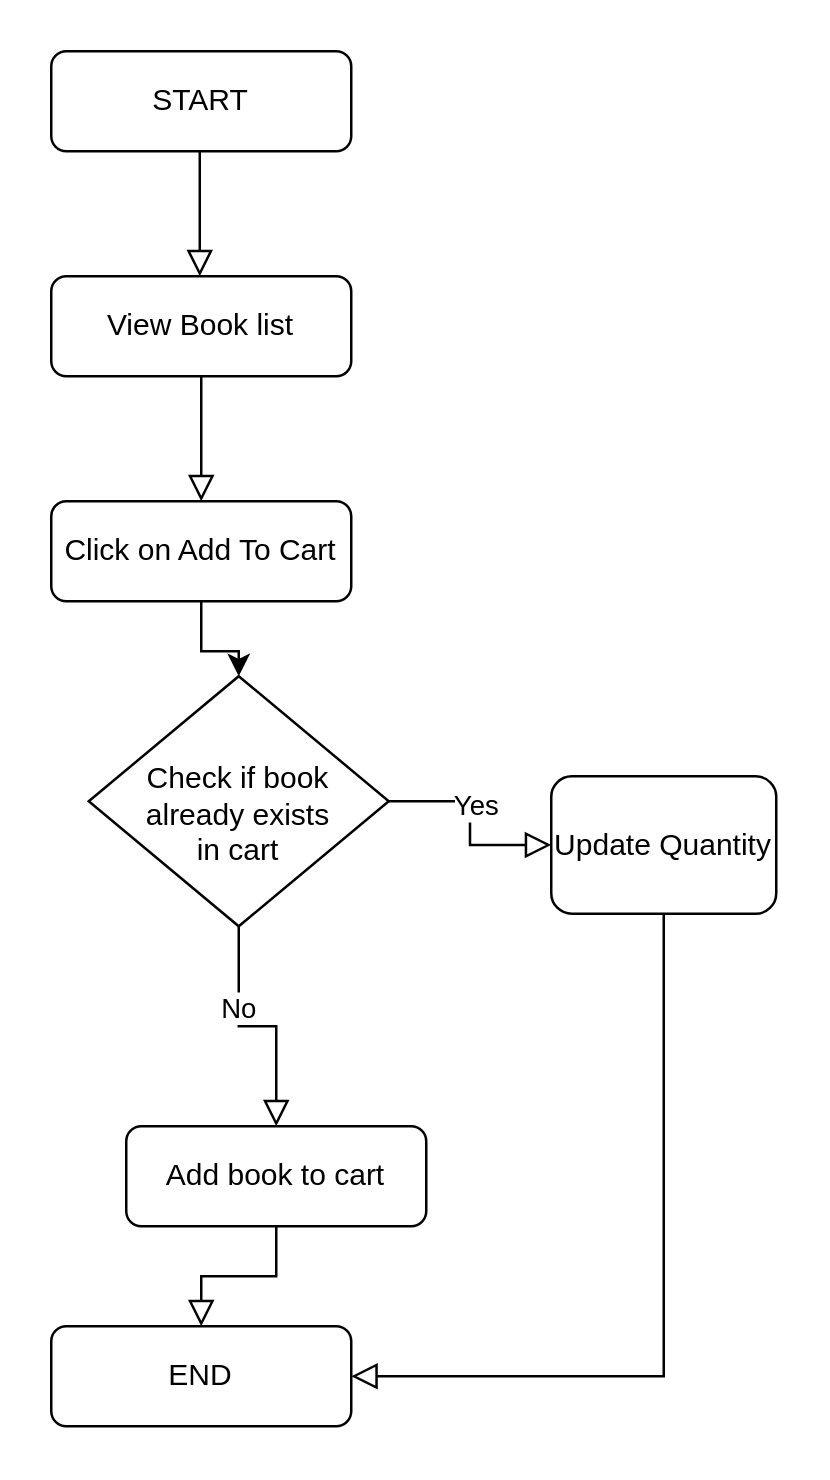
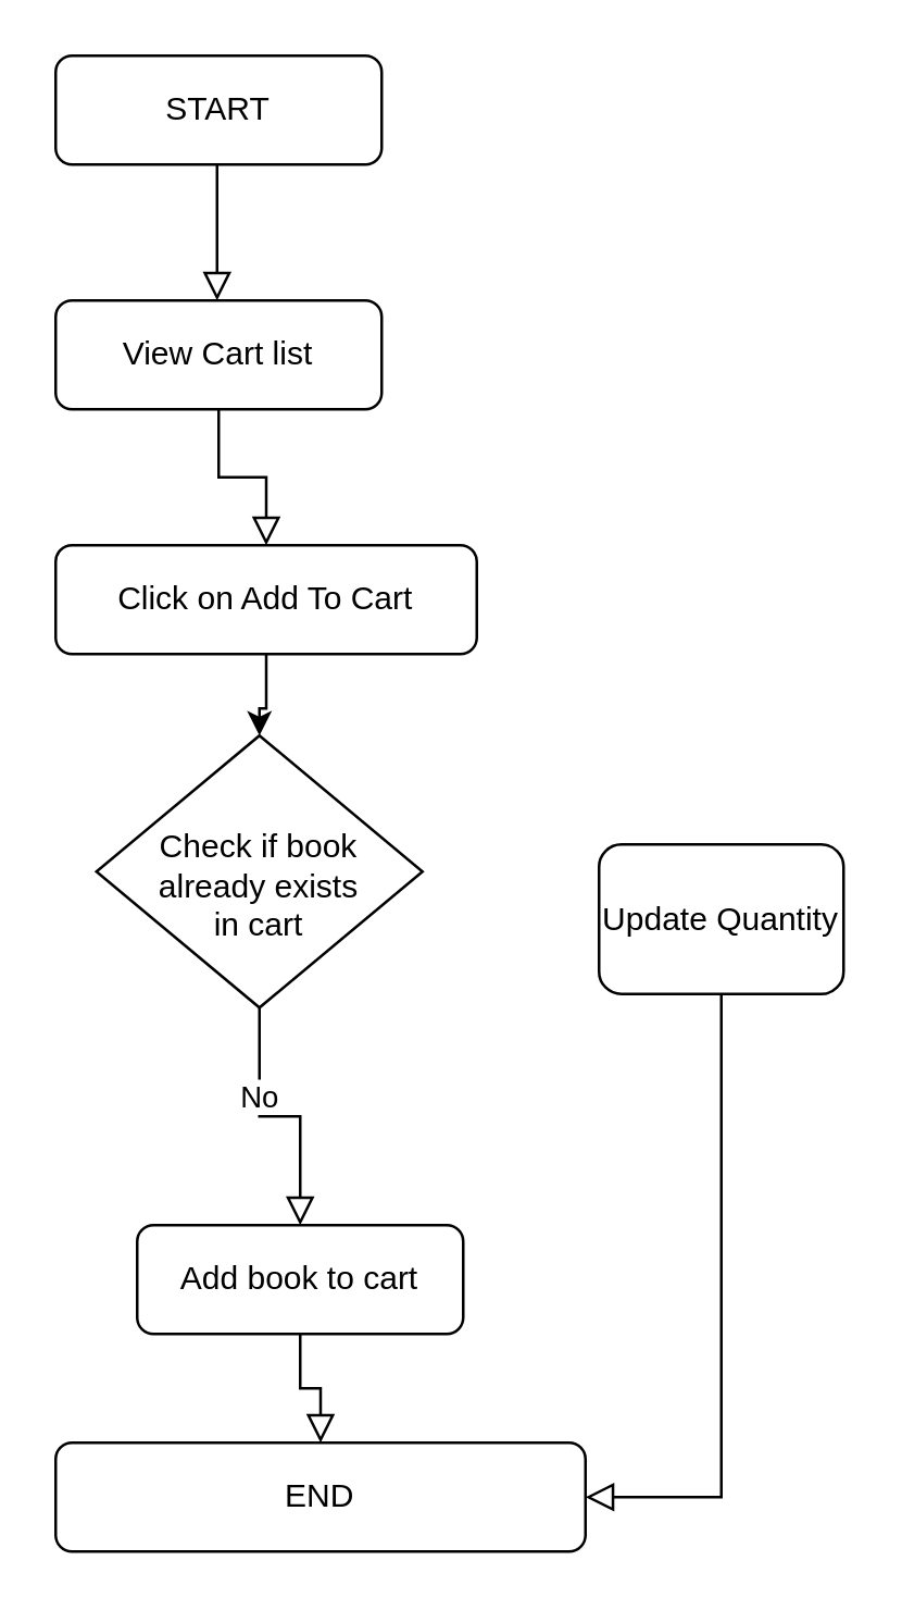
  <mxCell id="0" />
  <mxCell id="1" parent="0" />
- <mxCell id="2" value="View Book list" style="rounded=1;whiteSpace=wrap;html=1;fontSize=12;glass=0;strokeWidth=1;shadow=0;" parent="1" vertex="1"><mxGeometry x="20" y="110" width="120" height="40" as="geometry" /></mxCell>
+ <mxCell id="2" value="View Cart list" style="rounded=1;whiteSpace=wrap;html=1;fontSize=12;glass=0;strokeWidth=1;shadow=0;" parent="1" vertex="1"><mxGeometry x="20" y="110" width="120" height="40" as="geometry" /></mxCell>
  <mxCell id="3" value="START" style="rounded=1;whiteSpace=wrap;html=1;fontSize=12;glass=0;strokeWidth=1;shadow=0;" parent="1" vertex="1"><mxGeometry x="20" y="20" width="120" height="40" as="geometry" /></mxCell>
  <mxCell id="4" value="" style="rounded=0;html=1;jettySize=auto;orthogonalLoop=1;fontSize=11;endArrow=block;endFill=0;endSize=8;strokeWidth=1;shadow=0;labelBackgroundColor=none;edgeStyle=orthogonalEdgeStyle;" parent="1" edge="1"><mxGeometry relative="1" as="geometry"><mxPoint x="79.41" y="60" as="sourcePoint" /><mxPoint x="79.41" y="110" as="targetPoint" /></mxGeometry></mxCell>
  <mxCell id="5" value="Update Quantity" style="rounded=1;whiteSpace=wrap;html=1;fontSize=12;glass=0;strokeWidth=1;shadow=0;" parent="1" vertex="1"><mxGeometry x="220" y="310" width="90" height="55" as="geometry" /></mxCell>
- <mxCell id="6" value="END" style="rounded=1;whiteSpace=wrap;html=1;fontSize=12;glass=0;strokeWidth=1;shadow=0;" parent="1" vertex="1"><mxGeometry x="20" y="530" width="120" height="40" as="geometry" /></mxCell>
+ <mxCell id="6" value="END" style="rounded=1;whiteSpace=wrap;html=1;fontSize=12;glass=0;strokeWidth=1;shadow=0;" parent="1" vertex="1"><mxGeometry x="20" y="530" width="195" height="40" as="geometry" /></mxCell>
  <mxCell id="7" value="" style="rounded=0;html=1;jettySize=auto;orthogonalLoop=1;fontSize=11;endArrow=block;endFill=0;endSize=8;strokeWidth=1;shadow=0;labelBackgroundColor=none;edgeStyle=orthogonalEdgeStyle;exitX=0.5;exitY=1;exitDx=0;exitDy=0;entryX=0.5;entryY=0;entryDx=0;entryDy=0;" parent="1" source="17" target="6" edge="1"><mxGeometry relative="1" as="geometry"><mxPoint x="79.82" y="600" as="sourcePoint" /><mxPoint x="79.41" y="640" as="targetPoint" /></mxGeometry></mxCell>
  <mxCell id="8" value="&lt;br&gt;Check if book already exists&lt;br&gt;in cart" style="rhombus;whiteSpace=wrap;html=1;shadow=0;fontFamily=Helvetica;fontSize=12;align=center;strokeWidth=1;spacing=6;spacingTop=-4;" parent="1" vertex="1"><mxGeometry x="35" y="270" width="120" height="100" as="geometry" /></mxCell>
- <mxCell id="9" value="" style="rounded=0;html=1;jettySize=auto;orthogonalLoop=1;fontSize=11;endArrow=block;endFill=0;endSize=8;strokeWidth=1;shadow=0;labelBackgroundColor=none;edgeStyle=orthogonalEdgeStyle;exitX=1;exitY=0.5;exitDx=0;exitDy=0;entryX=0;entryY=0.5;entryDx=0;entryDy=0;" parent="1" source="8" target="5" edge="1"><mxGeometry x="0.333" y="20" relative="1" as="geometry"><mxPoint as="offset" /><mxPoint x="180" y="440" as="sourcePoint" /><mxPoint x="180" y="510" as="targetPoint" /></mxGeometry></mxCell>
- <mxCell id="10" value="Yes" style="edgeLabel;html=1;align=center;verticalAlign=middle;resizable=0;points=[];" parent="9" vertex="1" connectable="0"><mxGeometry x="-0.32" y="-2" relative="1" as="geometry"><mxPoint x="6" y="-1" as="offset" /></mxGeometry></mxCell>
  <mxCell id="11" value="" style="rounded=0;html=1;jettySize=auto;orthogonalLoop=1;fontSize=11;endArrow=block;endFill=0;endSize=8;strokeWidth=1;shadow=0;labelBackgroundColor=none;edgeStyle=orthogonalEdgeStyle;" parent="1" source="2" target="13" edge="1"><mxGeometry relative="1" as="geometry"><mxPoint x="80" y="150" as="sourcePoint" /><mxPoint x="80" y="270" as="targetPoint" /></mxGeometry></mxCell>
  <mxCell id="12" style="edgeStyle=orthogonalEdgeStyle;rounded=0;orthogonalLoop=1;jettySize=auto;html=1;entryX=0.5;entryY=0;entryDx=0;entryDy=0;" parent="1" source="13" target="8" edge="1"><mxGeometry relative="1" as="geometry" /></mxCell>
- <mxCell id="13" value="Click on Add To Cart" style="rounded=1;whiteSpace=wrap;html=1;fontSize=12;glass=0;strokeWidth=1;shadow=0;" parent="1" vertex="1"><mxGeometry x="20" y="200" width="120" height="40" as="geometry" /></mxCell>
+ <mxCell id="13" value="Click on Add To Cart" style="rounded=1;whiteSpace=wrap;html=1;fontSize=12;glass=0;strokeWidth=1;shadow=0;" parent="1" vertex="1"><mxGeometry x="20" y="200" width="155" height="40" as="geometry" /></mxCell>
  <mxCell id="14" value="" style="rounded=0;html=1;jettySize=auto;orthogonalLoop=1;fontSize=11;endArrow=block;endFill=0;endSize=8;strokeWidth=1;shadow=0;labelBackgroundColor=none;edgeStyle=orthogonalEdgeStyle;exitX=0.5;exitY=1;exitDx=0;exitDy=0;entryX=1;entryY=0.5;entryDx=0;entryDy=0;" parent="1" source="5" target="6" edge="1"><mxGeometry relative="1" as="geometry"><mxPoint x="319.71" y="470" as="sourcePoint" /><mxPoint x="320" y="520" as="targetPoint" /></mxGeometry></mxCell>
  <mxCell id="15" value="" style="rounded=0;html=1;jettySize=auto;orthogonalLoop=1;fontSize=11;endArrow=block;endFill=0;endSize=8;strokeWidth=1;shadow=0;labelBackgroundColor=none;edgeStyle=orthogonalEdgeStyle;exitX=0.5;exitY=1;exitDx=0;exitDy=0;" parent="1" source="8" target="17" edge="1"><mxGeometry x="0.333" y="20" relative="1" as="geometry"><mxPoint as="offset" /><mxPoint x="80" y="380" as="sourcePoint" /><mxPoint x="79.71" y="550" as="targetPoint" /></mxGeometry></mxCell>
  <mxCell id="16" value="No" style="edgeLabel;html=1;align=center;verticalAlign=middle;resizable=0;points=[];" parent="15" vertex="1" connectable="0"><mxGeometry x="-0.32" y="-2" relative="1" as="geometry"><mxPoint x="1" as="offset" /></mxGeometry></mxCell>
  <mxCell id="17" value="Add book to cart" style="rounded=1;whiteSpace=wrap;html=1;fontSize=12;glass=0;strokeWidth=1;shadow=0;" parent="1" vertex="1"><mxGeometry x="50" y="450" width="120" height="40" as="geometry" /></mxCell>
